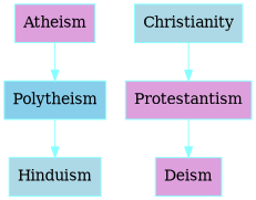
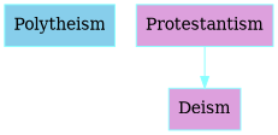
  digraph {
    bgcolor=white
    color=black
    fontcolor=black
    gradientangle=0
    rankdir=TB
    style=filled
    node [color="#88ffff" fillcolor=plum fontcolor=black gradientangle=270.05 penwidth=1 rankdir=TB shape=box style=filled]
    edge [color="#88ffff" penwidth=1]
-   n1 [label=Atheism]
    n2 [fillcolor=skyblue label=Polytheism]
-   n3 [fillcolor=lightblue label=Hinduism]
-   n4 [fillcolor=lightblue label=Christianity]
    n5 [label=Protestantism]
    n6 [label=Deism]
-   n1 -> n2
-   n2 -> n3
-   n4 -> n5
    n5 -> n6
  }
